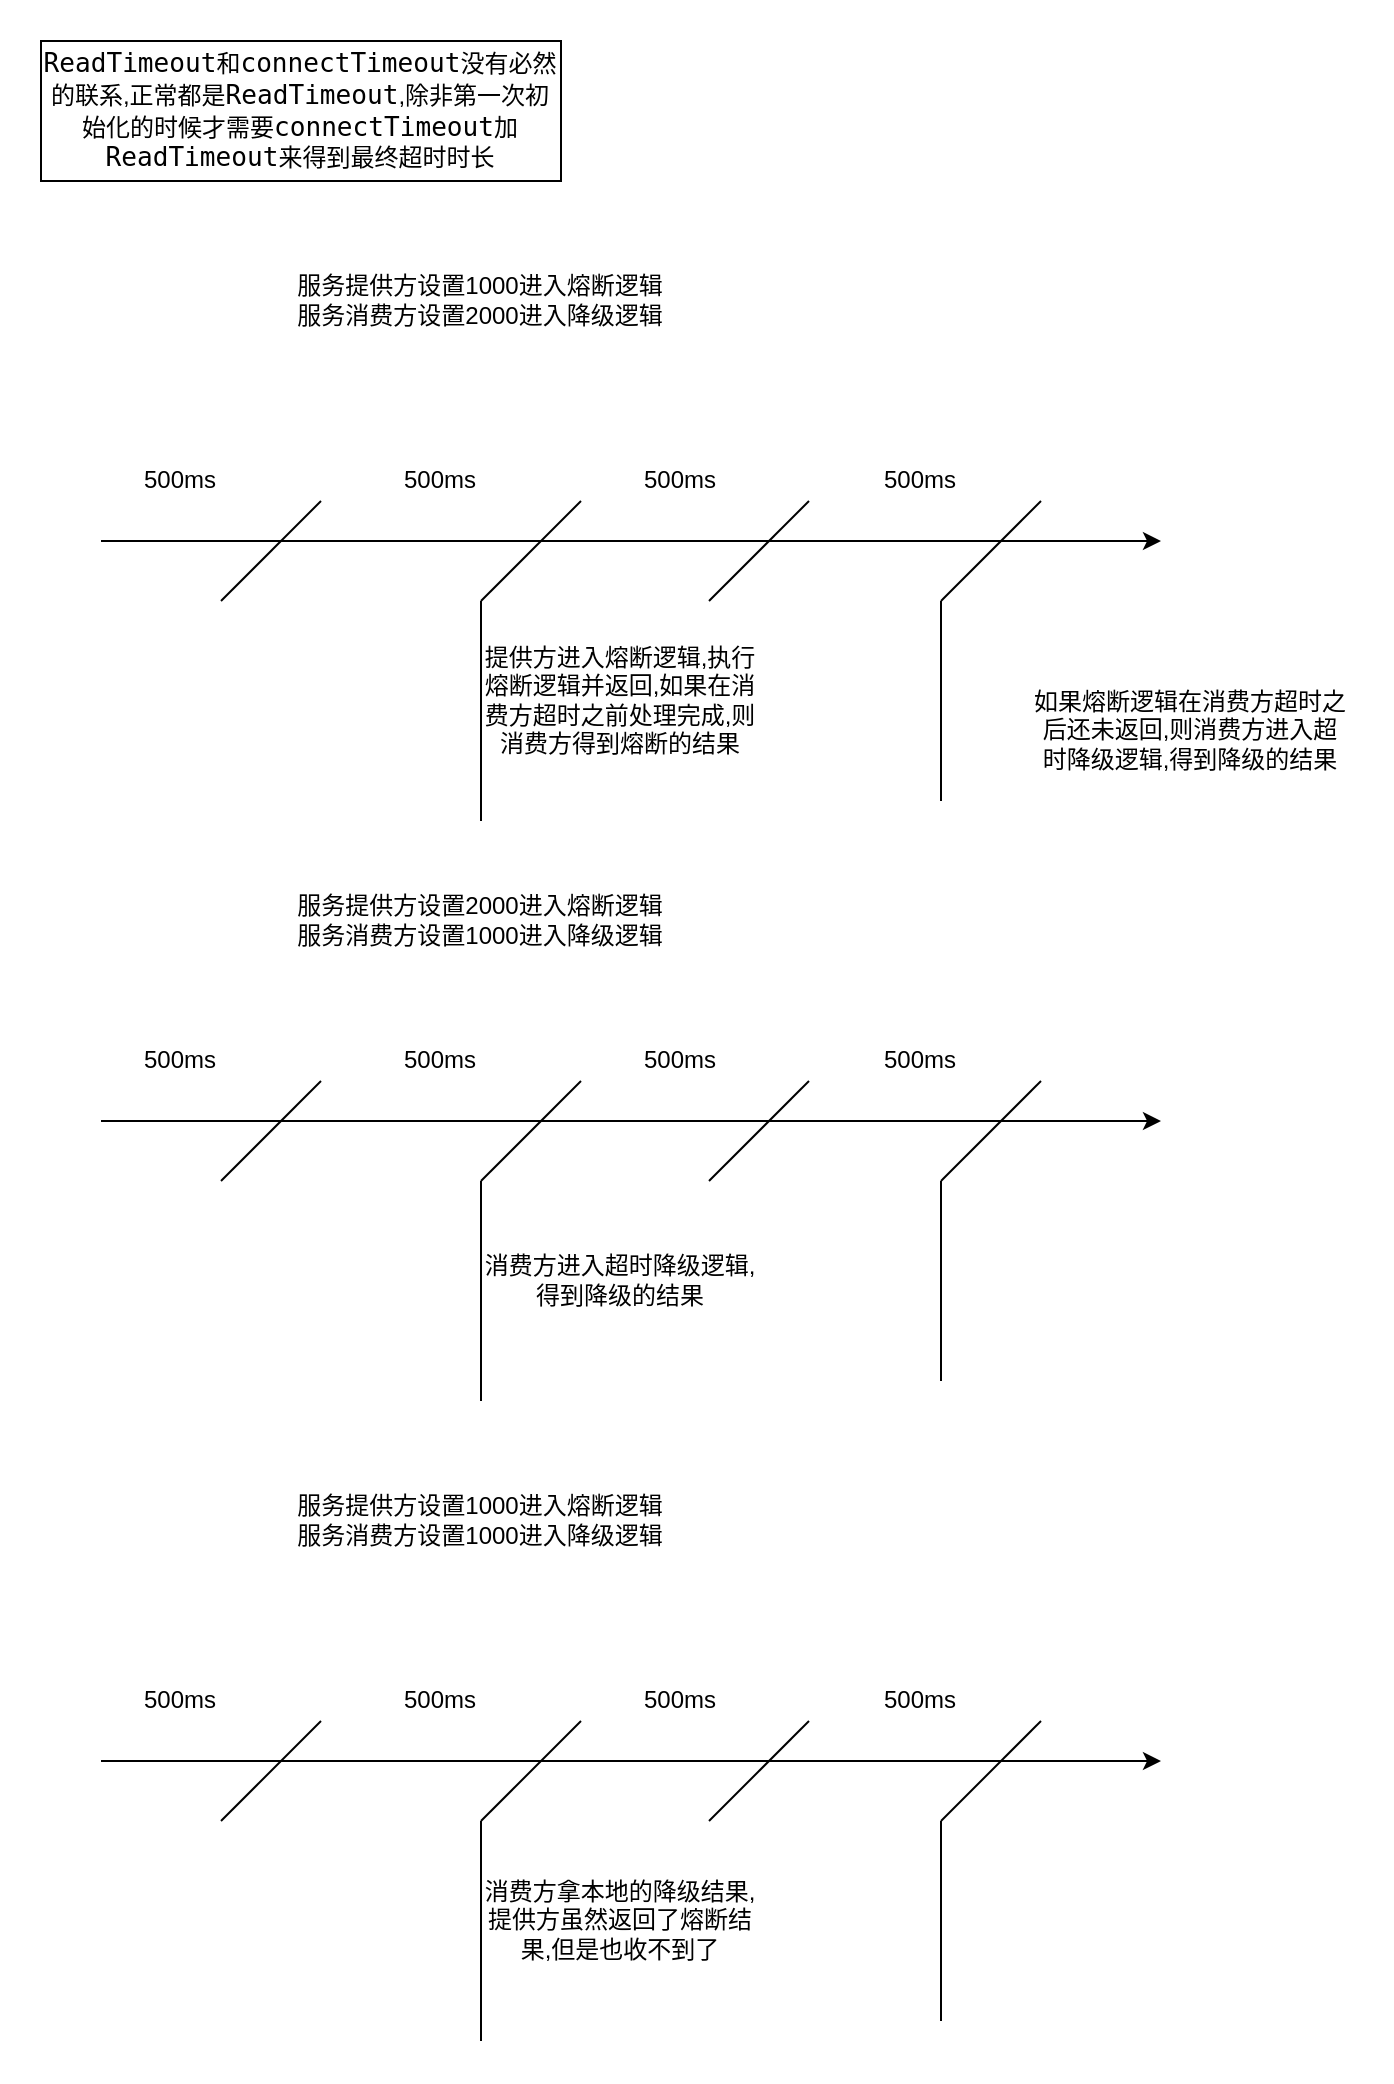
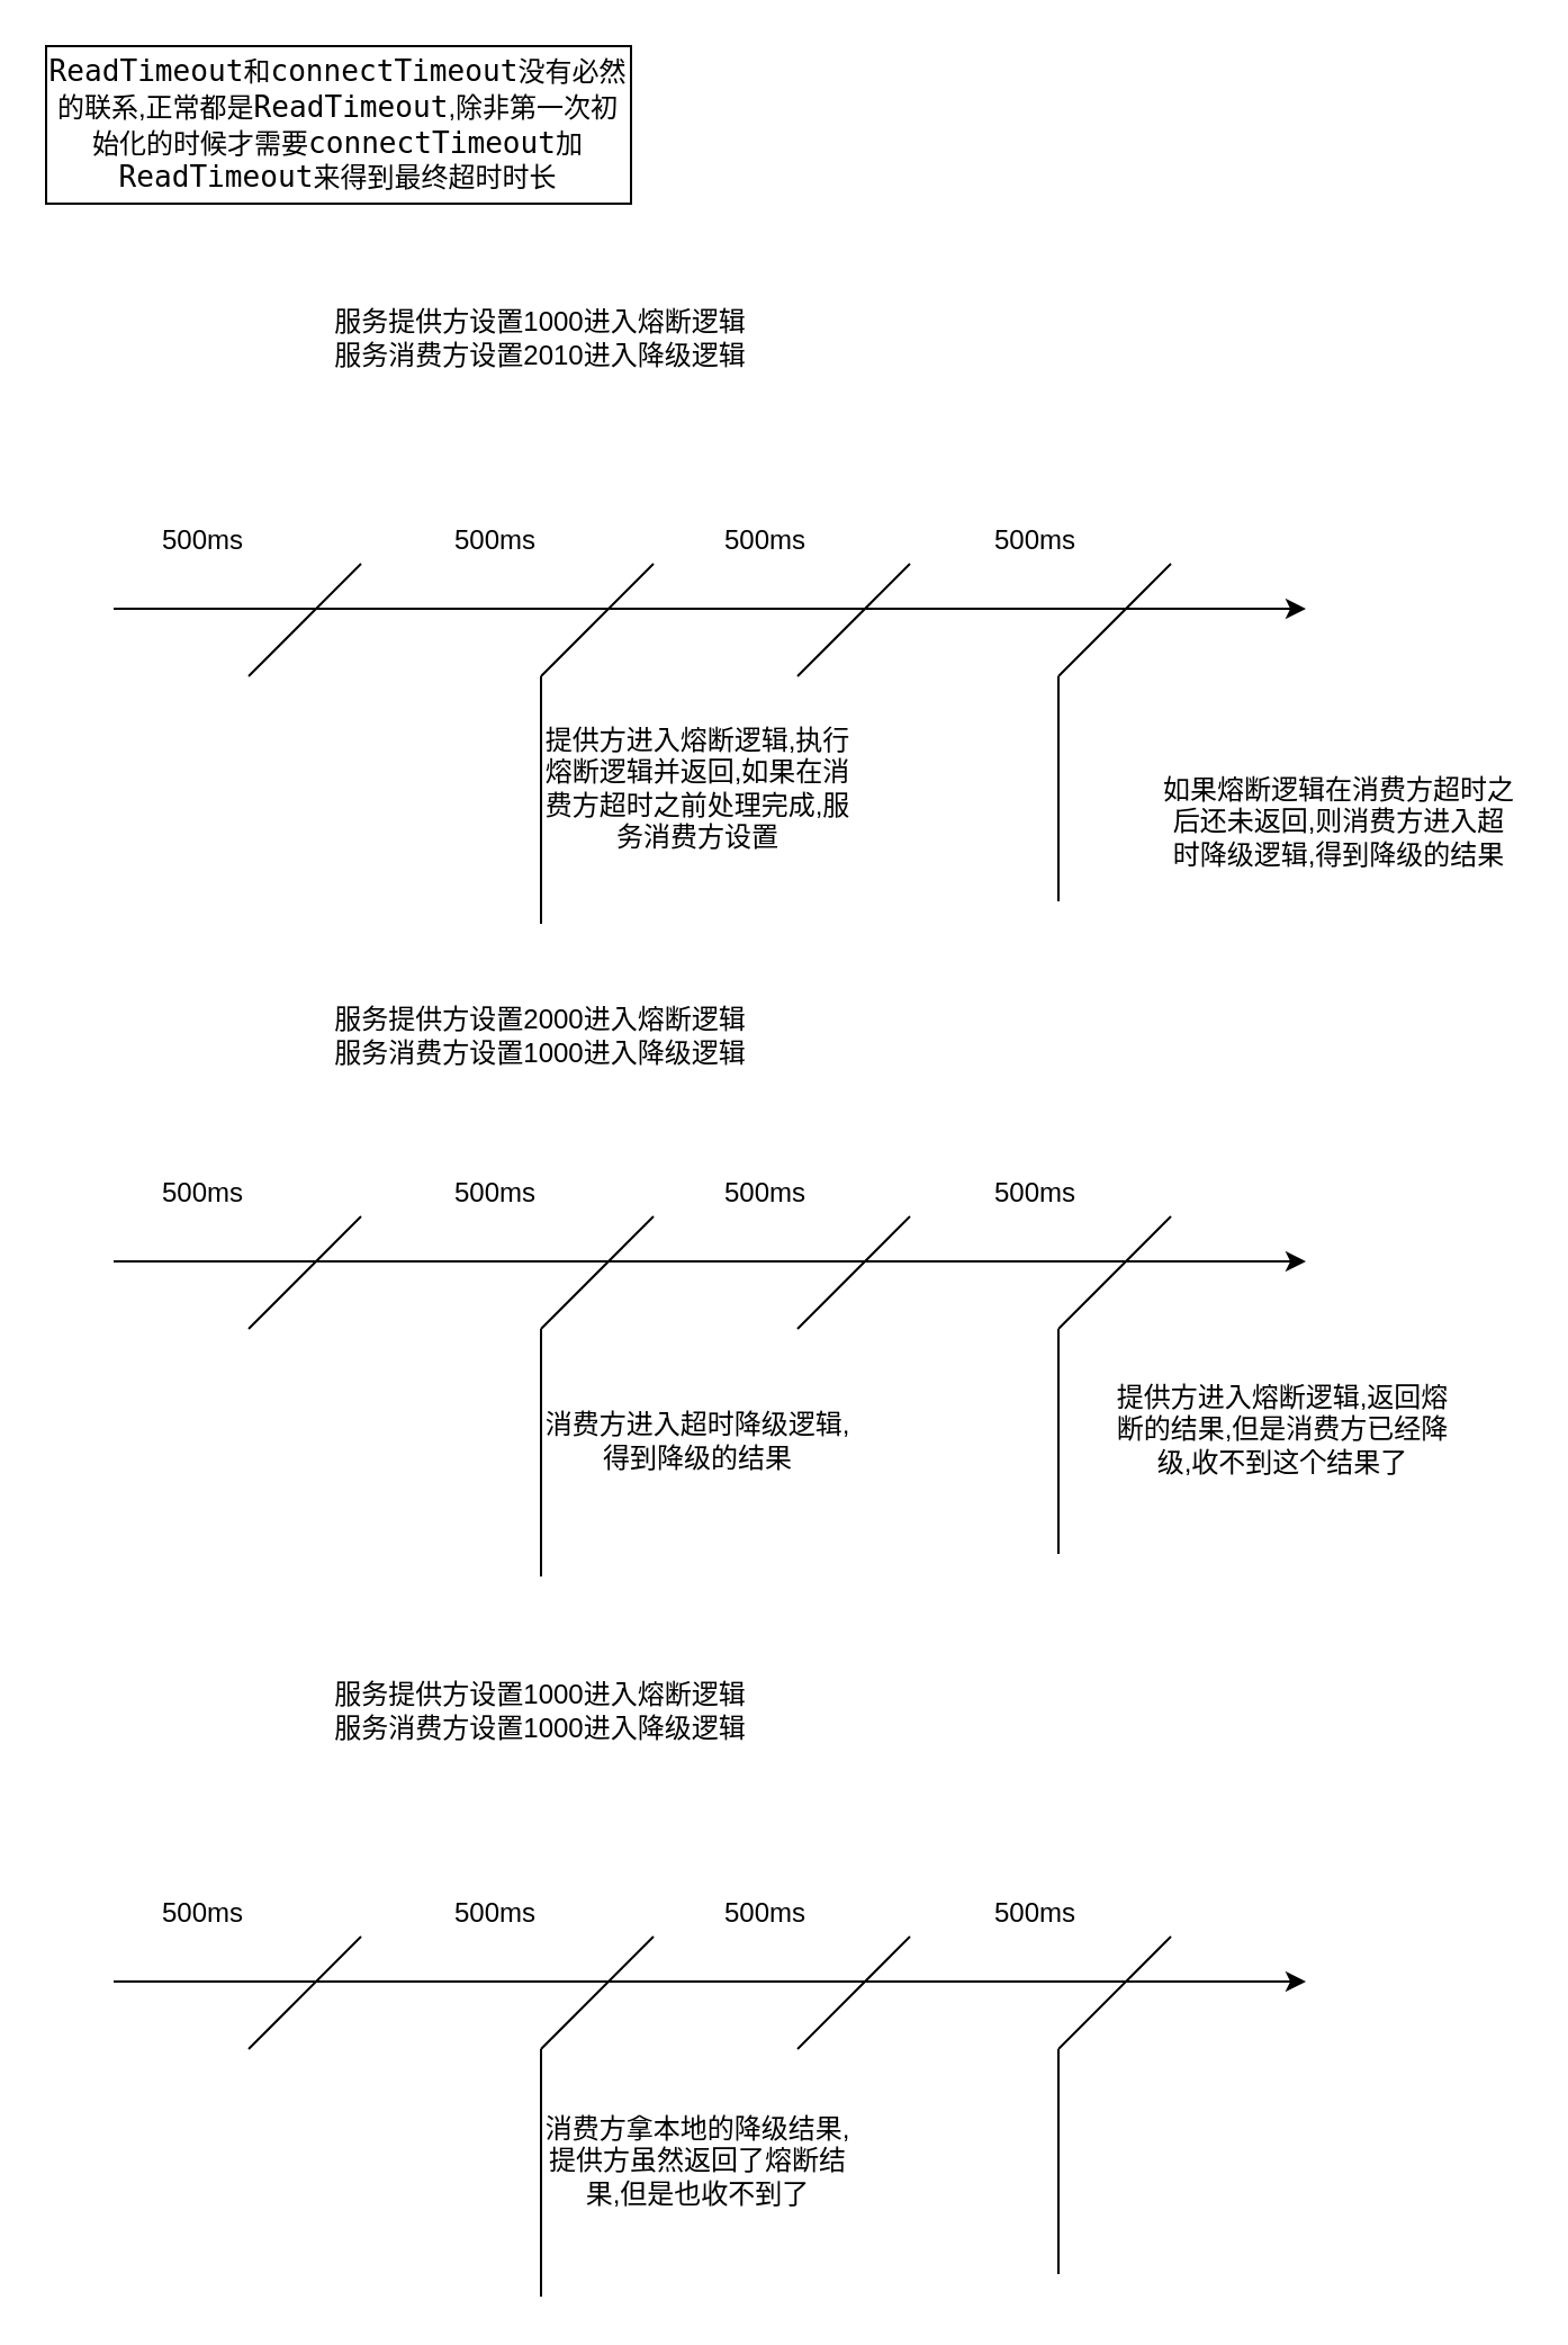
  <mxCell id="0" />
  <mxCell id="1" parent="0" />
  <mxCell id="2" value="" style="endArrow=classic;html=1;" parent="1" edge="1"><mxGeometry width="50" height="50" relative="1" as="geometry"><mxPoint x="50" y="270" as="sourcePoint" /><mxPoint x="580" y="270" as="targetPoint" /></mxGeometry></mxCell>
  <mxCell id="3" value="" style="endArrow=none;html=1;" parent="1" edge="1"><mxGeometry width="50" height="50" relative="1" as="geometry"><mxPoint x="110" y="300" as="sourcePoint" /><mxPoint x="160" y="250" as="targetPoint" /></mxGeometry></mxCell>
  <mxCell id="4" value="" style="endArrow=none;html=1;" parent="1" edge="1"><mxGeometry width="50" height="50" relative="1" as="geometry"><mxPoint x="240" y="300" as="sourcePoint" /><mxPoint x="290" y="250" as="targetPoint" /></mxGeometry></mxCell>
  <mxCell id="5" value="" style="endArrow=none;html=1;" parent="1" edge="1"><mxGeometry width="50" height="50" relative="1" as="geometry"><mxPoint x="354" y="300" as="sourcePoint" /><mxPoint x="404" y="250" as="targetPoint" /></mxGeometry></mxCell>
  <mxCell id="6" value="500ms" style="text;html=1;strokeColor=none;fillColor=none;align=center;verticalAlign=middle;whiteSpace=wrap;rounded=0;" parent="1" vertex="1"><mxGeometry x="70" y="230" width="40" height="20" as="geometry" /></mxCell>
  <mxCell id="7" value="500ms" style="text;html=1;strokeColor=none;fillColor=none;align=center;verticalAlign=middle;whiteSpace=wrap;rounded=0;" parent="1" vertex="1"><mxGeometry x="200" y="230" width="40" height="20" as="geometry" /></mxCell>
  <mxCell id="8" value="500ms" style="text;html=1;strokeColor=none;fillColor=none;align=center;verticalAlign=middle;whiteSpace=wrap;rounded=0;" parent="1" vertex="1"><mxGeometry x="320" y="230" width="40" height="20" as="geometry" /></mxCell>
- <mxCell id="9" value="服务提供方设置1000进入熔断逻辑&lt;br&gt;服务消费方设置2000进入降级逻辑" style="text;html=1;strokeColor=none;fillColor=none;align=center;verticalAlign=middle;whiteSpace=wrap;rounded=0;" parent="1" vertex="1"><mxGeometry x="100" y="130" width="280" height="40" as="geometry" /></mxCell>
+ <mxCell id="9" value="服务提供方设置1000进入熔断逻辑&lt;br&gt;服务消费方设置2010进入降级逻辑" style="text;html=1;strokeColor=none;fillColor=none;align=center;verticalAlign=middle;whiteSpace=wrap;rounded=0;" parent="1" vertex="1"><mxGeometry x="100" y="130" width="280" height="40" as="geometry" /></mxCell>
  <mxCell id="10" value="" style="endArrow=none;html=1;" parent="1" edge="1"><mxGeometry width="50" height="50" relative="1" as="geometry"><mxPoint x="470" y="300" as="sourcePoint" /><mxPoint x="520" y="250" as="targetPoint" /></mxGeometry></mxCell>
  <mxCell id="11" value="500ms" style="text;html=1;strokeColor=none;fillColor=none;align=center;verticalAlign=middle;whiteSpace=wrap;rounded=0;" parent="1" vertex="1"><mxGeometry x="440" y="230" width="40" height="20" as="geometry" /></mxCell>
  <mxCell id="12" value="" style="endArrow=none;html=1;" parent="1" edge="1"><mxGeometry width="50" height="50" relative="1" as="geometry"><mxPoint x="240" y="410" as="sourcePoint" /><mxPoint x="240" y="300" as="targetPoint" /></mxGeometry></mxCell>
- <mxCell id="13" value="提供方进入熔断逻辑,执行熔断逻辑并返回,如果在消费方超时之前处理完成,则消费方得到熔断的结果" style="text;html=1;strokeColor=none;fillColor=none;align=center;verticalAlign=middle;whiteSpace=wrap;rounded=0;" parent="1" vertex="1"><mxGeometry x="240" y="320" width="140" height="60" as="geometry" /></mxCell>
+ <mxCell id="13" value="提供方进入熔断逻辑,执行熔断逻辑并返回,如果在消费方超时之前处理完成,服务消费方设置" style="text;html=1;strokeColor=none;fillColor=none;align=center;verticalAlign=middle;whiteSpace=wrap;rounded=0;" parent="1" vertex="1"><mxGeometry x="240" y="320" width="140" height="60" as="geometry" /></mxCell>
  <mxCell id="14" value="" style="endArrow=none;html=1;" parent="1" edge="1"><mxGeometry width="50" height="50" relative="1" as="geometry"><mxPoint x="470" y="400" as="sourcePoint" /><mxPoint x="470" y="300" as="targetPoint" /></mxGeometry></mxCell>
  <mxCell id="15" value="如果熔断逻辑在消费方超时之后还未返回,则消费方进入超时降级逻辑,得到降级的结果" style="text;html=1;strokeColor=none;fillColor=none;align=center;verticalAlign=middle;whiteSpace=wrap;rounded=0;" parent="1" vertex="1"><mxGeometry x="515" y="340" width="160" height="50" as="geometry" /></mxCell>
  <mxCell id="16" value="" style="endArrow=classic;html=1;" parent="1" edge="1"><mxGeometry width="50" height="50" relative="1" as="geometry"><mxPoint x="50" y="560" as="sourcePoint" /><mxPoint x="580" y="560" as="targetPoint" /></mxGeometry></mxCell>
  <mxCell id="17" value="" style="endArrow=none;html=1;" parent="1" edge="1"><mxGeometry width="50" height="50" relative="1" as="geometry"><mxPoint x="110" y="590" as="sourcePoint" /><mxPoint x="160" y="540" as="targetPoint" /></mxGeometry></mxCell>
  <mxCell id="18" value="" style="endArrow=none;html=1;" parent="1" edge="1"><mxGeometry width="50" height="50" relative="1" as="geometry"><mxPoint x="240" y="590" as="sourcePoint" /><mxPoint x="290" y="540" as="targetPoint" /></mxGeometry></mxCell>
  <mxCell id="19" value="" style="endArrow=none;html=1;" parent="1" edge="1"><mxGeometry width="50" height="50" relative="1" as="geometry"><mxPoint x="354" y="590" as="sourcePoint" /><mxPoint x="404" y="540" as="targetPoint" /></mxGeometry></mxCell>
  <mxCell id="20" value="500ms" style="text;html=1;strokeColor=none;fillColor=none;align=center;verticalAlign=middle;whiteSpace=wrap;rounded=0;" parent="1" vertex="1"><mxGeometry x="70" y="520" width="40" height="20" as="geometry" /></mxCell>
  <mxCell id="21" value="500ms" style="text;html=1;strokeColor=none;fillColor=none;align=center;verticalAlign=middle;whiteSpace=wrap;rounded=0;" parent="1" vertex="1"><mxGeometry x="200" y="520" width="40" height="20" as="geometry" /></mxCell>
  <mxCell id="22" value="500ms" style="text;html=1;strokeColor=none;fillColor=none;align=center;verticalAlign=middle;whiteSpace=wrap;rounded=0;" parent="1" vertex="1"><mxGeometry x="320" y="520" width="40" height="20" as="geometry" /></mxCell>
  <mxCell id="23" value="服务提供方设置2000进入熔断逻辑&lt;br&gt;服务消费方设置1000进入降级逻辑" style="text;html=1;strokeColor=none;fillColor=none;align=center;verticalAlign=middle;whiteSpace=wrap;rounded=0;" parent="1" vertex="1"><mxGeometry x="100" y="440" width="280" height="40" as="geometry" /></mxCell>
  <mxCell id="24" value="" style="endArrow=none;html=1;" parent="1" edge="1"><mxGeometry width="50" height="50" relative="1" as="geometry"><mxPoint x="470" y="590" as="sourcePoint" /><mxPoint x="520" y="540" as="targetPoint" /></mxGeometry></mxCell>
  <mxCell id="25" value="500ms" style="text;html=1;strokeColor=none;fillColor=none;align=center;verticalAlign=middle;whiteSpace=wrap;rounded=0;" parent="1" vertex="1"><mxGeometry x="440" y="520" width="40" height="20" as="geometry" /></mxCell>
  <mxCell id="26" value="" style="endArrow=none;html=1;" parent="1" edge="1"><mxGeometry width="50" height="50" relative="1" as="geometry"><mxPoint x="240" y="700" as="sourcePoint" /><mxPoint x="240" y="590" as="targetPoint" /></mxGeometry></mxCell>
  <mxCell id="27" value="消费方进入超时降级逻辑,得到降级的结果" style="text;html=1;strokeColor=none;fillColor=none;align=center;verticalAlign=middle;whiteSpace=wrap;rounded=0;" parent="1" vertex="1"><mxGeometry x="240" y="610" width="140" height="60" as="geometry" /></mxCell>
  <mxCell id="28" value="" style="endArrow=none;html=1;" parent="1" edge="1"><mxGeometry width="50" height="50" relative="1" as="geometry"><mxPoint x="470" y="690" as="sourcePoint" /><mxPoint x="470" y="590" as="targetPoint" /></mxGeometry></mxCell>
+ <mxCell id="29" value="提供方进入熔断逻辑,返回熔断的结果,但是消费方已经降级,收不到这个结果了" style="text;html=1;strokeColor=none;fillColor=none;align=center;verticalAlign=middle;whiteSpace=wrap;rounded=0;" parent="1" vertex="1"><mxGeometry x="490" y="610" width="160" height="50" as="geometry" /></mxCell>
  <mxCell id="30" value="" style="endArrow=classic;html=1;" parent="1" edge="1"><mxGeometry width="50" height="50" relative="1" as="geometry"><mxPoint x="50" y="880" as="sourcePoint" /><mxPoint x="580" y="880" as="targetPoint" /></mxGeometry></mxCell>
  <mxCell id="31" value="" style="endArrow=none;html=1;" parent="1" edge="1"><mxGeometry width="50" height="50" relative="1" as="geometry"><mxPoint x="110" y="910" as="sourcePoint" /><mxPoint x="160" y="860" as="targetPoint" /></mxGeometry></mxCell>
  <mxCell id="32" value="" style="endArrow=none;html=1;" parent="1" edge="1"><mxGeometry width="50" height="50" relative="1" as="geometry"><mxPoint x="240" y="910" as="sourcePoint" /><mxPoint x="290" y="860" as="targetPoint" /></mxGeometry></mxCell>
  <mxCell id="33" value="" style="endArrow=none;html=1;" parent="1" edge="1"><mxGeometry width="50" height="50" relative="1" as="geometry"><mxPoint x="354" y="910" as="sourcePoint" /><mxPoint x="404" y="860" as="targetPoint" /></mxGeometry></mxCell>
  <mxCell id="34" value="500ms" style="text;html=1;strokeColor=none;fillColor=none;align=center;verticalAlign=middle;whiteSpace=wrap;rounded=0;" parent="1" vertex="1"><mxGeometry x="70" y="840" width="40" height="20" as="geometry" /></mxCell>
  <mxCell id="35" value="500ms" style="text;html=1;strokeColor=none;fillColor=none;align=center;verticalAlign=middle;whiteSpace=wrap;rounded=0;" parent="1" vertex="1"><mxGeometry x="200" y="840" width="40" height="20" as="geometry" /></mxCell>
  <mxCell id="36" value="500ms" style="text;html=1;strokeColor=none;fillColor=none;align=center;verticalAlign=middle;whiteSpace=wrap;rounded=0;" parent="1" vertex="1"><mxGeometry x="320" y="840" width="40" height="20" as="geometry" /></mxCell>
  <mxCell id="37" value="服务提供方设置1000进入熔断逻辑&lt;br&gt;服务消费方设置1000进入降级逻辑" style="text;html=1;strokeColor=none;fillColor=none;align=center;verticalAlign=middle;whiteSpace=wrap;rounded=0;" parent="1" vertex="1"><mxGeometry x="100" y="740" width="280" height="40" as="geometry" /></mxCell>
  <mxCell id="38" value="" style="endArrow=none;html=1;" parent="1" edge="1"><mxGeometry width="50" height="50" relative="1" as="geometry"><mxPoint x="470" y="910" as="sourcePoint" /><mxPoint x="520" y="860" as="targetPoint" /></mxGeometry></mxCell>
  <mxCell id="39" value="500ms" style="text;html=1;strokeColor=none;fillColor=none;align=center;verticalAlign=middle;whiteSpace=wrap;rounded=0;" parent="1" vertex="1"><mxGeometry x="440" y="840" width="40" height="20" as="geometry" /></mxCell>
  <mxCell id="40" value="" style="endArrow=none;html=1;" parent="1" edge="1"><mxGeometry width="50" height="50" relative="1" as="geometry"><mxPoint x="240" y="1020" as="sourcePoint" /><mxPoint x="240" y="910" as="targetPoint" /></mxGeometry></mxCell>
  <mxCell id="41" value="消费方拿本地的降级结果,提供方虽然返回了熔断结果,但是也收不到了" style="text;html=1;strokeColor=none;fillColor=none;align=center;verticalAlign=middle;whiteSpace=wrap;rounded=0;" parent="1" vertex="1"><mxGeometry x="240" y="930" width="140" height="60" as="geometry" /></mxCell>
  <mxCell id="42" value="" style="endArrow=none;html=1;" parent="1" edge="1"><mxGeometry width="50" height="50" relative="1" as="geometry"><mxPoint x="470" y="1010" as="sourcePoint" /><mxPoint x="470" y="910" as="targetPoint" /></mxGeometry></mxCell>
  <mxCell id="43" value="&lt;span style=&quot;background-color: rgb(255 , 255 , 255)&quot;&gt;&lt;span style=&quot;font-family: &amp;#34;jetbrains mono&amp;#34; , monospace ; font-size: 9.8pt&quot;&gt;ReadTimeout&lt;/span&gt;和&lt;span style=&quot;font-family: &amp;#34;jetbrains mono&amp;#34; , monospace ; font-size: 9.8pt&quot;&gt;connectTimeout&lt;/span&gt;没有必然的联系,正常都是&lt;span style=&quot;font-family: &amp;#34;jetbrains mono&amp;#34; , monospace ; font-size: 13.067px&quot;&gt;ReadTimeout&lt;/span&gt;,除非第一次初始化的时候才需要&lt;/span&gt;&lt;span style=&quot;font-family: &amp;#34;jetbrains mono&amp;#34; , monospace ; font-size: 13.067px ; background-color: rgb(255 , 255 , 255)&quot;&gt;connectTimeout&lt;/span&gt;&lt;span style=&quot;background-color: rgb(255 , 255 , 255)&quot;&gt;加&lt;/span&gt;&lt;span style=&quot;font-family: &amp;#34;jetbrains mono&amp;#34; , monospace ; font-size: 13.067px ; background-color: rgb(255 , 255 , 255)&quot;&gt;ReadTimeout&lt;/span&gt;&lt;span style=&quot;background-color: rgb(255 , 255 , 255)&quot;&gt;来得到最终超时时长&lt;/span&gt;" style="text;html=1;strokeColor=#000000;fillColor=none;align=center;verticalAlign=middle;whiteSpace=wrap;rounded=0;" vertex="1" parent="1"><mxGeometry x="20" y="20" width="260" height="70" as="geometry" /></mxCell>
